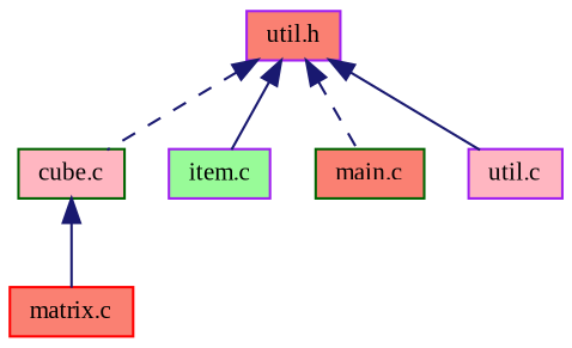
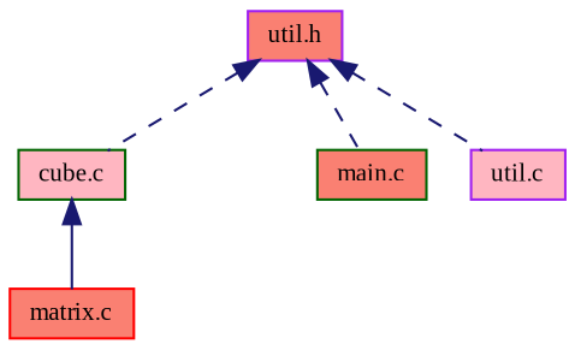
  digraph {
    fontname="Liberation Serif"
    node [color=purple fillcolor=salmon fontname="Liberation Serif" fontsize=10 shape=record style=filled]
    edge [color=midnightblue dir=back fontname="Liberation Serif" fontsize=10 labelfontname=Helvetica labelfontsize=10 style=dashed]
    n1 [fontcolor=black height=0.2 label="util.h" width=0.4]
    n2 [color=darkgreen fillcolor=lightpink height=0.2 label="cube.c" width=0.4]
-   n3 [fillcolor=palegreen height=0.2 label="item.c" width=0.4]
    n4 [color=darkgreen height=0.2 label="main.c" width=0.4]
    n5 [fillcolor=lightpink height=0.2 label="util.c" width=0.4]
    n6 [color=red height=0.2 label="matrix.c" width=0.4]
    n1 -> n2
-   n1 -> n3 [style=solid]
    n1 -> n4
-   n1 -> n5 [style=solid]
+   n1 -> n5
    n2 -> n6 [style=solid]
  }
